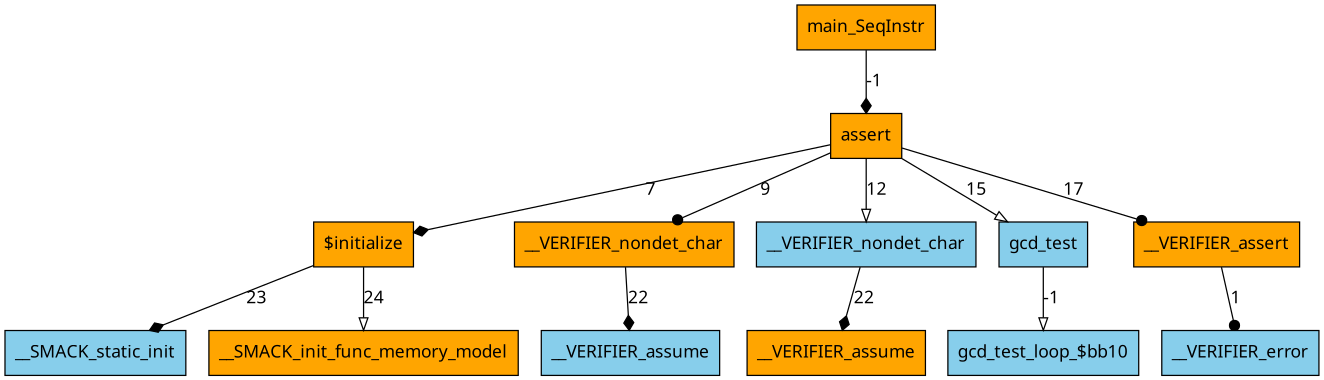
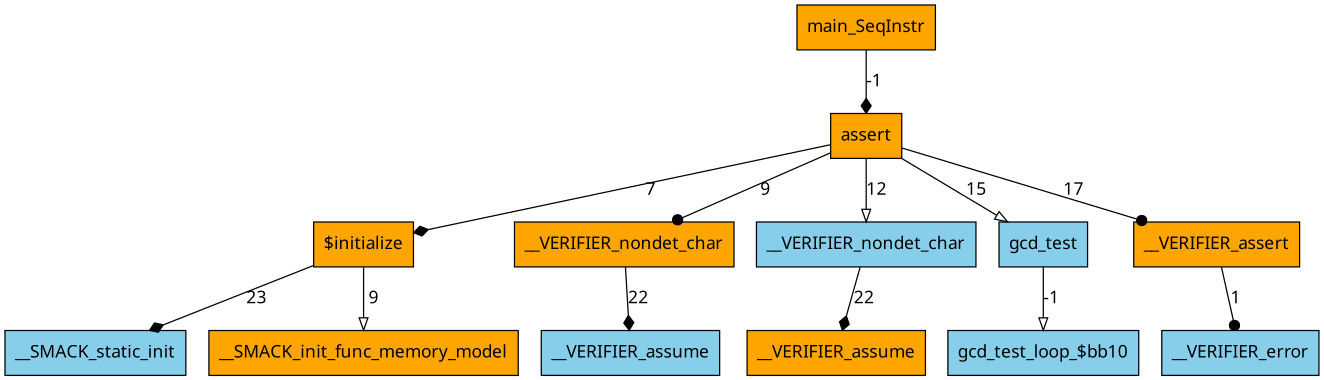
  digraph {
    fontname="Noto Sans"
    node [color=black fillcolor=orange fontname="Noto Sans" shape=box style=filled]
    edge [arrowhead=diamond fontname="Noto Sans"]
    n1 [label=main_SeqInstr]
    n2 [label=assert]
    n3 [label="$initialize"]
    n4 [label=__VERIFIER_nondet_char]
    n5 [fillcolor=skyblue label=__VERIFIER_nondet_char]
    n6 [fillcolor=skyblue label=gcd_test]
    n7 [label=__VERIFIER_assert]
    n8 [fillcolor=skyblue label=__SMACK_static_init]
    n9 [label=__SMACK_init_func_memory_model]
    n10 [fillcolor=skyblue label=__VERIFIER_assume]
    n11 [label=__VERIFIER_assume]
    n12 [fillcolor=skyblue label="gcd_test_loop_$bb10"]
    n13 [fillcolor=skyblue label=__VERIFIER_error]
    n1 -> n2 [label=-1]
    n2 -> n3 [label=7]
    n2 -> n4 [arrowhead=dot label=9]
    n2 -> n5 [arrowhead=onormal label=12]
    n2 -> n6 [arrowhead=onormal label=15]
    n2 -> n7 [arrowhead=dot label=17]
    n3 -> n8 [label=23]
-   n3 -> n9 [arrowhead=onormal label=24]
+   n3 -> n9 [arrowhead=onormal label=9]
    n4 -> n10 [label=22]
    n5 -> n11 [label=22]
    n6 -> n12 [arrowhead=onormal label=-1]
    n7 -> n13 [arrowhead=dot label=1]
  }
